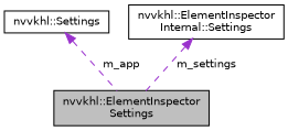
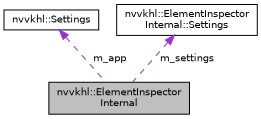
  digraph {
    node [color=black fillcolor=white fontname=Helvetica fontsize=10 shape=record style=filled]
    edge [color=darkorchid3 dir=back fontname=Helvetica fontsize=10 labelfontname=Helvetica labelfontsize=10 style=dashed]
-   n1 [fillcolor=grey75 fontcolor=black height=0.2 label="nvvkhl::ElementInspector\lSettings" width=0.4]
+   n1 [fillcolor=grey75 fontcolor=black height=0.2 label="nvvkhl::ElementInspector\lInternal" width=0.4]
    n2 [height=0.2 label="nvvkhl::Settings" width=0.4]
    n3 [height=0.2 label="nvvkhl::ElementInspector\lInternal::Settings" width=0.4]
    n2 -> n1 [label=" m_app"]
    n3 -> n1 [label=" m_settings"]
  }
